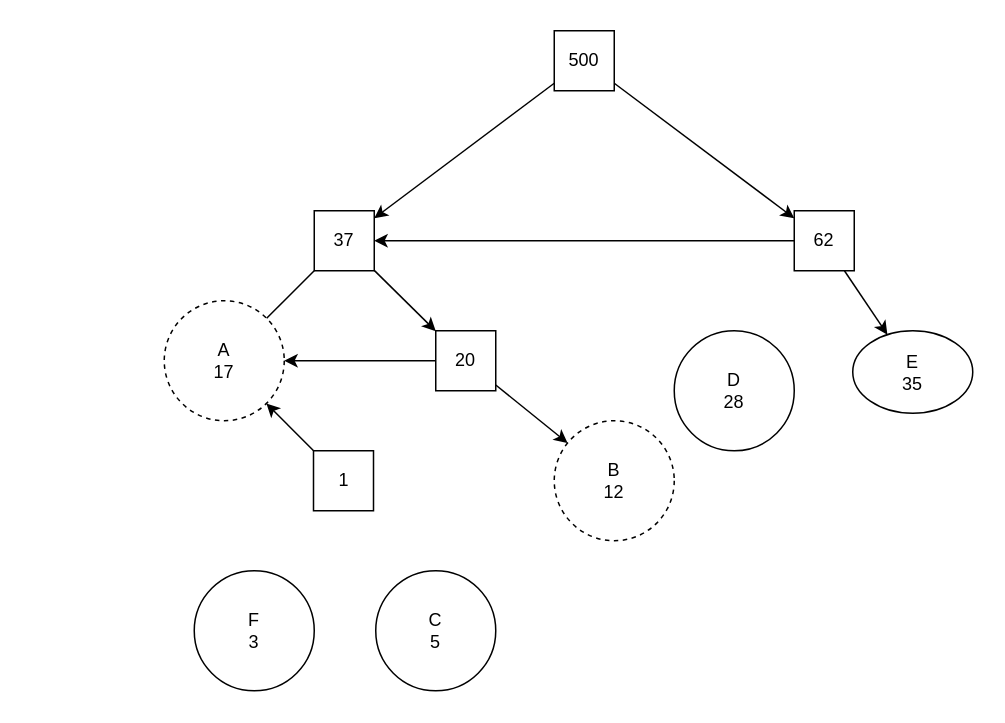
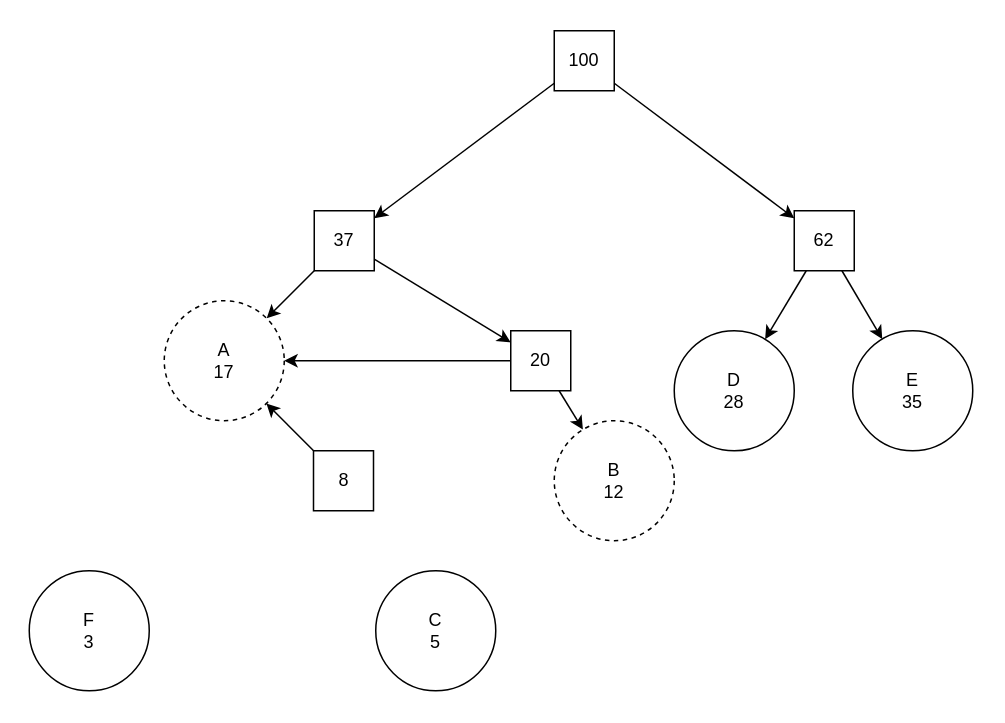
  <mxCell id="0" />
  <mxCell id="1" parent="0" />
  <mxCell id="2" style="edgeStyle=none;rounded=0;orthogonalLoop=1;jettySize=auto;html=1;" parent="1" edge="1"><mxGeometry relative="1" as="geometry"><mxPoint x="20.716" y="208.284" as="sourcePoint" /></mxGeometry></mxCell>
  <mxCell id="3" style="edgeStyle=none;rounded=0;orthogonalLoop=1;jettySize=auto;html=1;" parent="1" edge="1"><mxGeometry relative="1" as="geometry"><mxPoint x="77.284" y="208.284" as="sourcePoint" /></mxGeometry></mxCell>
  <mxCell id="4" style="edgeStyle=none;rounded=0;orthogonalLoop=1;jettySize=auto;html=1;" parent="1" edge="1"><mxGeometry relative="1" as="geometry"><mxPoint x="77.284" y="391.716" as="targetPoint" /></mxGeometry></mxCell>
  <mxCell id="5" value="A&lt;br&gt;17" style="ellipse;whiteSpace=wrap;html=1;aspect=fixed;dashed=1;" parent="1" vertex="1"><mxGeometry x="109" y="200" width="80" height="80" as="geometry" /></mxCell>
  <mxCell id="6" value="B&lt;br&gt;12" style="ellipse;whiteSpace=wrap;html=1;aspect=fixed;dashed=1;" parent="1" vertex="1"><mxGeometry x="369" y="280" width="80" height="80" as="geometry" /></mxCell>
  <mxCell id="7" value="C&lt;br&gt;5" style="ellipse;whiteSpace=wrap;html=1;aspect=fixed;" parent="1" vertex="1"><mxGeometry x="250" y="380" width="80" height="80" as="geometry" /></mxCell>
  <mxCell id="8" value="D&lt;br&gt;28" style="ellipse;whiteSpace=wrap;html=1;aspect=fixed;" parent="1" vertex="1"><mxGeometry x="449" y="220" width="80" height="80" as="geometry" /></mxCell>
- <mxCell id="9" value="F&lt;br&gt;3" style="ellipse;whiteSpace=wrap;html=1;aspect=fixed;" parent="1" vertex="1"><mxGeometry x="129" y="380" width="80" height="80" as="geometry" /></mxCell>
- <mxCell id="10" value="E&lt;br&gt;35" style="ellipse;whiteSpace=wrap;html=1;aspect=fixed;" parent="1" vertex="1"><mxGeometry x="568" y="220" width="80" height="55" as="geometry" /></mxCell>
+ <mxCell id="9" value="F&lt;br&gt;3" style="ellipse;whiteSpace=wrap;html=1;aspect=fixed;" parent="1" vertex="1"><mxGeometry x="19" y="380" width="80" height="80" as="geometry" /></mxCell>
+ <mxCell id="10" value="E&lt;br&gt;35" style="ellipse;whiteSpace=wrap;html=1;aspect=fixed;" parent="1" vertex="1"><mxGeometry x="568" y="220" width="80" height="80" as="geometry" /></mxCell>
  <mxCell id="11" style="edgeStyle=none;rounded=0;orthogonalLoop=1;jettySize=auto;html=1;" parent="1" source="12" target="5" edge="1"><mxGeometry relative="1" as="geometry" /></mxCell>
- <mxCell id="12" value="1" style="rounded=0;whiteSpace=wrap;html=1;" parent="1" vertex="1"><mxGeometry x="208.5" y="300" width="40" height="40" as="geometry" /></mxCell>
+ <mxCell id="12" value="8" style="rounded=0;whiteSpace=wrap;html=1;" parent="1" vertex="1"><mxGeometry x="208.5" y="300" width="40" height="40" as="geometry" /></mxCell>
  <mxCell id="13" style="edgeStyle=none;rounded=0;orthogonalLoop=1;jettySize=auto;html=1;" parent="1" source="15" target="6" edge="1"><mxGeometry relative="1" as="geometry" /></mxCell>
  <mxCell id="14" style="edgeStyle=none;rounded=0;orthogonalLoop=1;jettySize=auto;html=1;" parent="1" source="15" target="5" edge="1"><mxGeometry relative="1" as="geometry" /></mxCell>
- <mxCell id="15" value="20" style="rounded=0;whiteSpace=wrap;html=1;" parent="1" vertex="1"><mxGeometry x="290" y="220" width="40" height="40" as="geometry" /></mxCell>
- <mxCell id="16" style="edgeStyle=none;rounded=0;orthogonalLoop=1;jettySize=auto;html=1;endArrow=none;" parent="1" source="18" target="5" edge="1"><mxGeometry relative="1" as="geometry" /></mxCell>
+ <mxCell id="15" value="20" style="rounded=0;whiteSpace=wrap;html=1;" parent="1" vertex="1"><mxGeometry x="340" y="220" width="40" height="40" as="geometry" /></mxCell>
+ <mxCell id="16" style="edgeStyle=none;rounded=0;orthogonalLoop=1;jettySize=auto;html=1;" parent="1" source="18" target="5" edge="1"><mxGeometry relative="1" as="geometry" /></mxCell>
  <mxCell id="17" style="edgeStyle=none;rounded=0;orthogonalLoop=1;jettySize=auto;html=1;" parent="1" source="18" target="15" edge="1"><mxGeometry relative="1" as="geometry" /></mxCell>
  <mxCell id="18" value="37" style="rounded=0;whiteSpace=wrap;html=1;" parent="1" vertex="1"><mxGeometry x="209" y="140" width="40" height="40" as="geometry" /></mxCell>
  <mxCell id="19" style="edgeStyle=none;rounded=0;orthogonalLoop=1;jettySize=auto;html=1;" edge="1" parent="1" source="21" target="18"><mxGeometry relative="1" as="geometry" /></mxCell>
  <mxCell id="20" style="edgeStyle=none;rounded=0;orthogonalLoop=1;jettySize=auto;html=1;" edge="1" parent="1" source="21" target="24"><mxGeometry relative="1" as="geometry" /></mxCell>
- <mxCell id="21" value="500" style="rounded=0;whiteSpace=wrap;html=1;" parent="1" vertex="1"><mxGeometry x="369" y="20" width="40" height="40" as="geometry" /></mxCell>
- <mxCell id="22" style="rounded=0;orthogonalLoop=1;jettySize=auto;html=1;" edge="1" parent="1" source="24" target="18"><mxGeometry relative="1" as="geometry" /></mxCell>
+ <mxCell id="21" value="100" style="rounded=0;whiteSpace=wrap;html=1;" parent="1" vertex="1"><mxGeometry x="369" y="20" width="40" height="40" as="geometry" /></mxCell>
+ <mxCell id="22" style="rounded=0;orthogonalLoop=1;jettySize=auto;html=1;" edge="1" parent="1" source="24" target="8"><mxGeometry relative="1" as="geometry" /></mxCell>
  <mxCell id="23" style="edgeStyle=none;rounded=0;orthogonalLoop=1;jettySize=auto;html=1;" edge="1" parent="1" source="24" target="10"><mxGeometry relative="1" as="geometry" /></mxCell>
  <mxCell id="24" value="62" style="rounded=0;whiteSpace=wrap;html=1;" vertex="1" parent="1"><mxGeometry x="529" y="140" width="40" height="40" as="geometry" /></mxCell>
